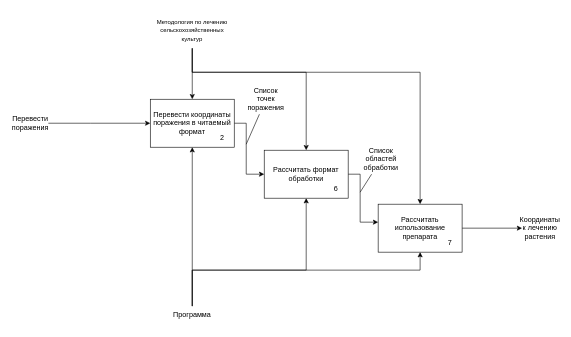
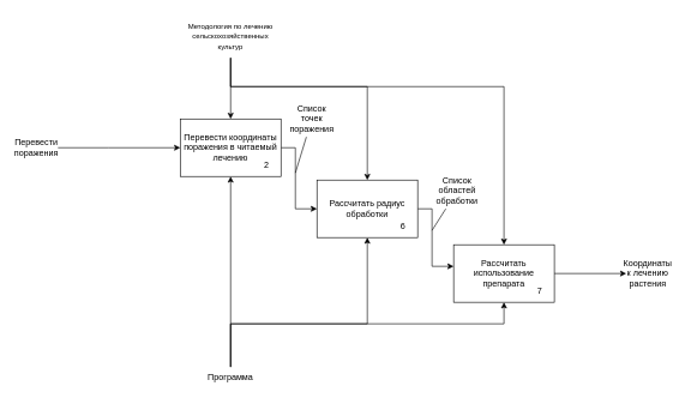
  <mxCell id="0" />
  <mxCell id="1" parent="0" />
  <mxCell id="2" style="edgeStyle=orthogonalEdgeStyle;rounded=0;orthogonalLoop=1;jettySize=auto;html=1;" parent="1" source="3" target="17" edge="1"><mxGeometry relative="1" as="geometry"><Array as="points"><mxPoint x="410" y="205" /><mxPoint x="410" y="290" /></Array><mxPoint x="850" y="410" as="targetPoint" /></mxGeometry></mxCell>
- <mxCell id="3" value="Перевести координаты поражения в читаемый формат" style="rounded=0;whiteSpace=wrap;html=1;" parent="1" vertex="1"><mxGeometry x="250" y="165" width="140" height="80" as="geometry" /></mxCell>
+ <mxCell id="3" value="Перевести координаты поражения в читаемый лечению" style="rounded=0;whiteSpace=wrap;html=1;" parent="1" vertex="1"><mxGeometry x="250" y="165" width="140" height="80" as="geometry" /></mxCell>
  <mxCell id="4" value="2" style="text;html=1;align=center;verticalAlign=middle;whiteSpace=wrap;rounded=0;" parent="1" vertex="1"><mxGeometry x="340" y="215" width="60" height="30" as="geometry" /></mxCell>
  <mxCell id="5" value="Перевести поражения" style="text;html=1;align=center;verticalAlign=middle;whiteSpace=wrap;rounded=0;" parent="1" vertex="1"><mxGeometry x="20" y="190" width="60" height="30" as="geometry" /></mxCell>
  <mxCell id="6" style="edgeStyle=orthogonalEdgeStyle;rounded=0;orthogonalLoop=1;jettySize=auto;html=1;" parent="1" source="5" target="3" edge="1"><mxGeometry relative="1" as="geometry"><mxPoint x="220.24" y="390.04" as="targetPoint" /><Array as="points"><mxPoint x="150" y="205" /><mxPoint x="150" y="205" /></Array></mxGeometry></mxCell>
  <mxCell id="7" style="edgeStyle=orthogonalEdgeStyle;rounded=0;orthogonalLoop=1;jettySize=auto;html=1;" parent="1" source="10" target="3" edge="1"><mxGeometry relative="1" as="geometry"><mxPoint x="430" y="180" as="targetPoint" /></mxGeometry></mxCell>
  <mxCell id="8" style="edgeStyle=orthogonalEdgeStyle;rounded=0;orthogonalLoop=1;jettySize=auto;html=1;" parent="1" source="10" target="17" edge="1"><mxGeometry relative="1" as="geometry"><Array as="points"><mxPoint x="320" y="120" /><mxPoint x="510" y="120" /></Array></mxGeometry></mxCell>
  <mxCell id="9" style="edgeStyle=orthogonalEdgeStyle;rounded=0;orthogonalLoop=1;jettySize=auto;html=1;" parent="1" source="10" target="19" edge="1"><mxGeometry relative="1" as="geometry"><Array as="points"><mxPoint x="320" y="120" /><mxPoint x="700" y="120" /></Array></mxGeometry></mxCell>
  <mxCell id="10" value="&lt;font style=&quot;font-size: 10px;&quot;&gt;Методология по лечению сельскохозяйственных культур&lt;/font&gt;" style="text;html=1;align=center;verticalAlign=middle;whiteSpace=wrap;rounded=0;" parent="1" vertex="1"><mxGeometry x="260" y="20" width="120" height="60" as="geometry" /></mxCell>
  <mxCell id="11" style="edgeStyle=orthogonalEdgeStyle;rounded=0;orthogonalLoop=1;jettySize=auto;html=1;jumpStyle=arc;" parent="1" source="14" target="3" edge="1"><mxGeometry relative="1" as="geometry"><mxPoint x="520" y="450" as="targetPoint" /></mxGeometry></mxCell>
  <mxCell id="12" style="edgeStyle=orthogonalEdgeStyle;rounded=0;orthogonalLoop=1;jettySize=auto;html=1;jumpStyle=arc;" parent="1" source="14" target="17" edge="1"><mxGeometry relative="1" as="geometry"><Array as="points"><mxPoint x="320" y="450" /><mxPoint x="510" y="450" /></Array></mxGeometry></mxCell>
  <mxCell id="13" style="edgeStyle=orthogonalEdgeStyle;rounded=0;orthogonalLoop=1;jettySize=auto;html=1;" parent="1" source="14" target="19" edge="1"><mxGeometry relative="1" as="geometry"><Array as="points"><mxPoint x="320" y="450" /><mxPoint x="700" y="450" /></Array></mxGeometry></mxCell>
  <mxCell id="14" value="Программа" style="text;html=1;align=center;verticalAlign=middle;whiteSpace=wrap;rounded=0;" parent="1" vertex="1"><mxGeometry x="290" y="510" width="60" height="30" as="geometry" /></mxCell>
  <mxCell id="15" value="Координаты к лечению растения" style="text;html=1;align=center;verticalAlign=middle;whiteSpace=wrap;rounded=0;" parent="1" vertex="1"><mxGeometry x="870" y="355" width="60" height="50" as="geometry" /></mxCell>
  <mxCell id="16" style="edgeStyle=orthogonalEdgeStyle;rounded=0;orthogonalLoop=1;jettySize=auto;html=1;" parent="1" source="17" target="19" edge="1"><mxGeometry relative="1" as="geometry"><Array as="points"><mxPoint x="600" y="290" /><mxPoint x="600" y="370" /></Array></mxGeometry></mxCell>
- <mxCell id="17" value="Рассчитать формат обработки" style="rounded=0;whiteSpace=wrap;html=1;" parent="1" vertex="1"><mxGeometry x="440" y="250" width="140" height="80" as="geometry" /></mxCell>
+ <mxCell id="17" value="Рассчитать радиус обработки" style="rounded=0;whiteSpace=wrap;html=1;" parent="1" vertex="1"><mxGeometry x="440" y="250" width="140" height="80" as="geometry" /></mxCell>
  <mxCell id="18" style="edgeStyle=orthogonalEdgeStyle;rounded=0;orthogonalLoop=1;jettySize=auto;html=1;" parent="1" source="19" target="15" edge="1"><mxGeometry relative="1" as="geometry"><mxPoint x="870" y="440" as="sourcePoint" /><mxPoint x="910" y="380" as="targetPoint" /><Array as="points" /></mxGeometry></mxCell>
  <mxCell id="19" value="Рассчитать использование препарата" style="rounded=0;whiteSpace=wrap;html=1;" parent="1" vertex="1"><mxGeometry x="630" y="340" width="140" height="80" as="geometry" /></mxCell>
  <mxCell id="20" value="6" style="text;html=1;align=center;verticalAlign=middle;whiteSpace=wrap;rounded=0;" parent="1" vertex="1"><mxGeometry x="530" y="300" width="60" height="30" as="geometry" /></mxCell>
  <mxCell id="21" value="7" style="text;html=1;align=center;verticalAlign=middle;whiteSpace=wrap;rounded=0;" parent="1" vertex="1"><mxGeometry x="720" y="390" width="60" height="30" as="geometry" /></mxCell>
  <mxCell id="22" value="Список областей обработки" style="text;html=1;align=center;verticalAlign=middle;whiteSpace=wrap;rounded=0;" parent="1" vertex="1"><mxGeometry x="605" y="240" width="60" height="50" as="geometry" /></mxCell>
  <mxCell id="23" value="" style="endArrow=none;html=1;rounded=0;" parent="1" target="22" edge="1"><mxGeometry width="50" height="50" relative="1" as="geometry"><mxPoint x="600" y="320" as="sourcePoint" /><mxPoint x="640" y="170" as="targetPoint" /></mxGeometry></mxCell>
- <mxCell id="24" value="Список точек поражения" style="text;html=1;align=center;verticalAlign=middle;whiteSpace=wrap;rounded=0;" parent="1" vertex="1"><mxGeometry x="413" y="140" width="60" height="50" as="geometry" /></mxCell>
+ <mxCell id="24" value="Список точек поражения" style="text;html=1;align=center;verticalAlign=middle;whiteSpace=wrap;rounded=0;" parent="1" vertex="1"><mxGeometry x="403" y="140" width="60" height="50" as="geometry" /></mxCell>
  <mxCell id="25" value="" style="endArrow=none;html=1;rounded=0;" parent="1" target="24" edge="1"><mxGeometry width="50" height="50" relative="1" as="geometry"><mxPoint x="410" y="240" as="sourcePoint" /><mxPoint x="635" y="290" as="targetPoint" /></mxGeometry></mxCell>
